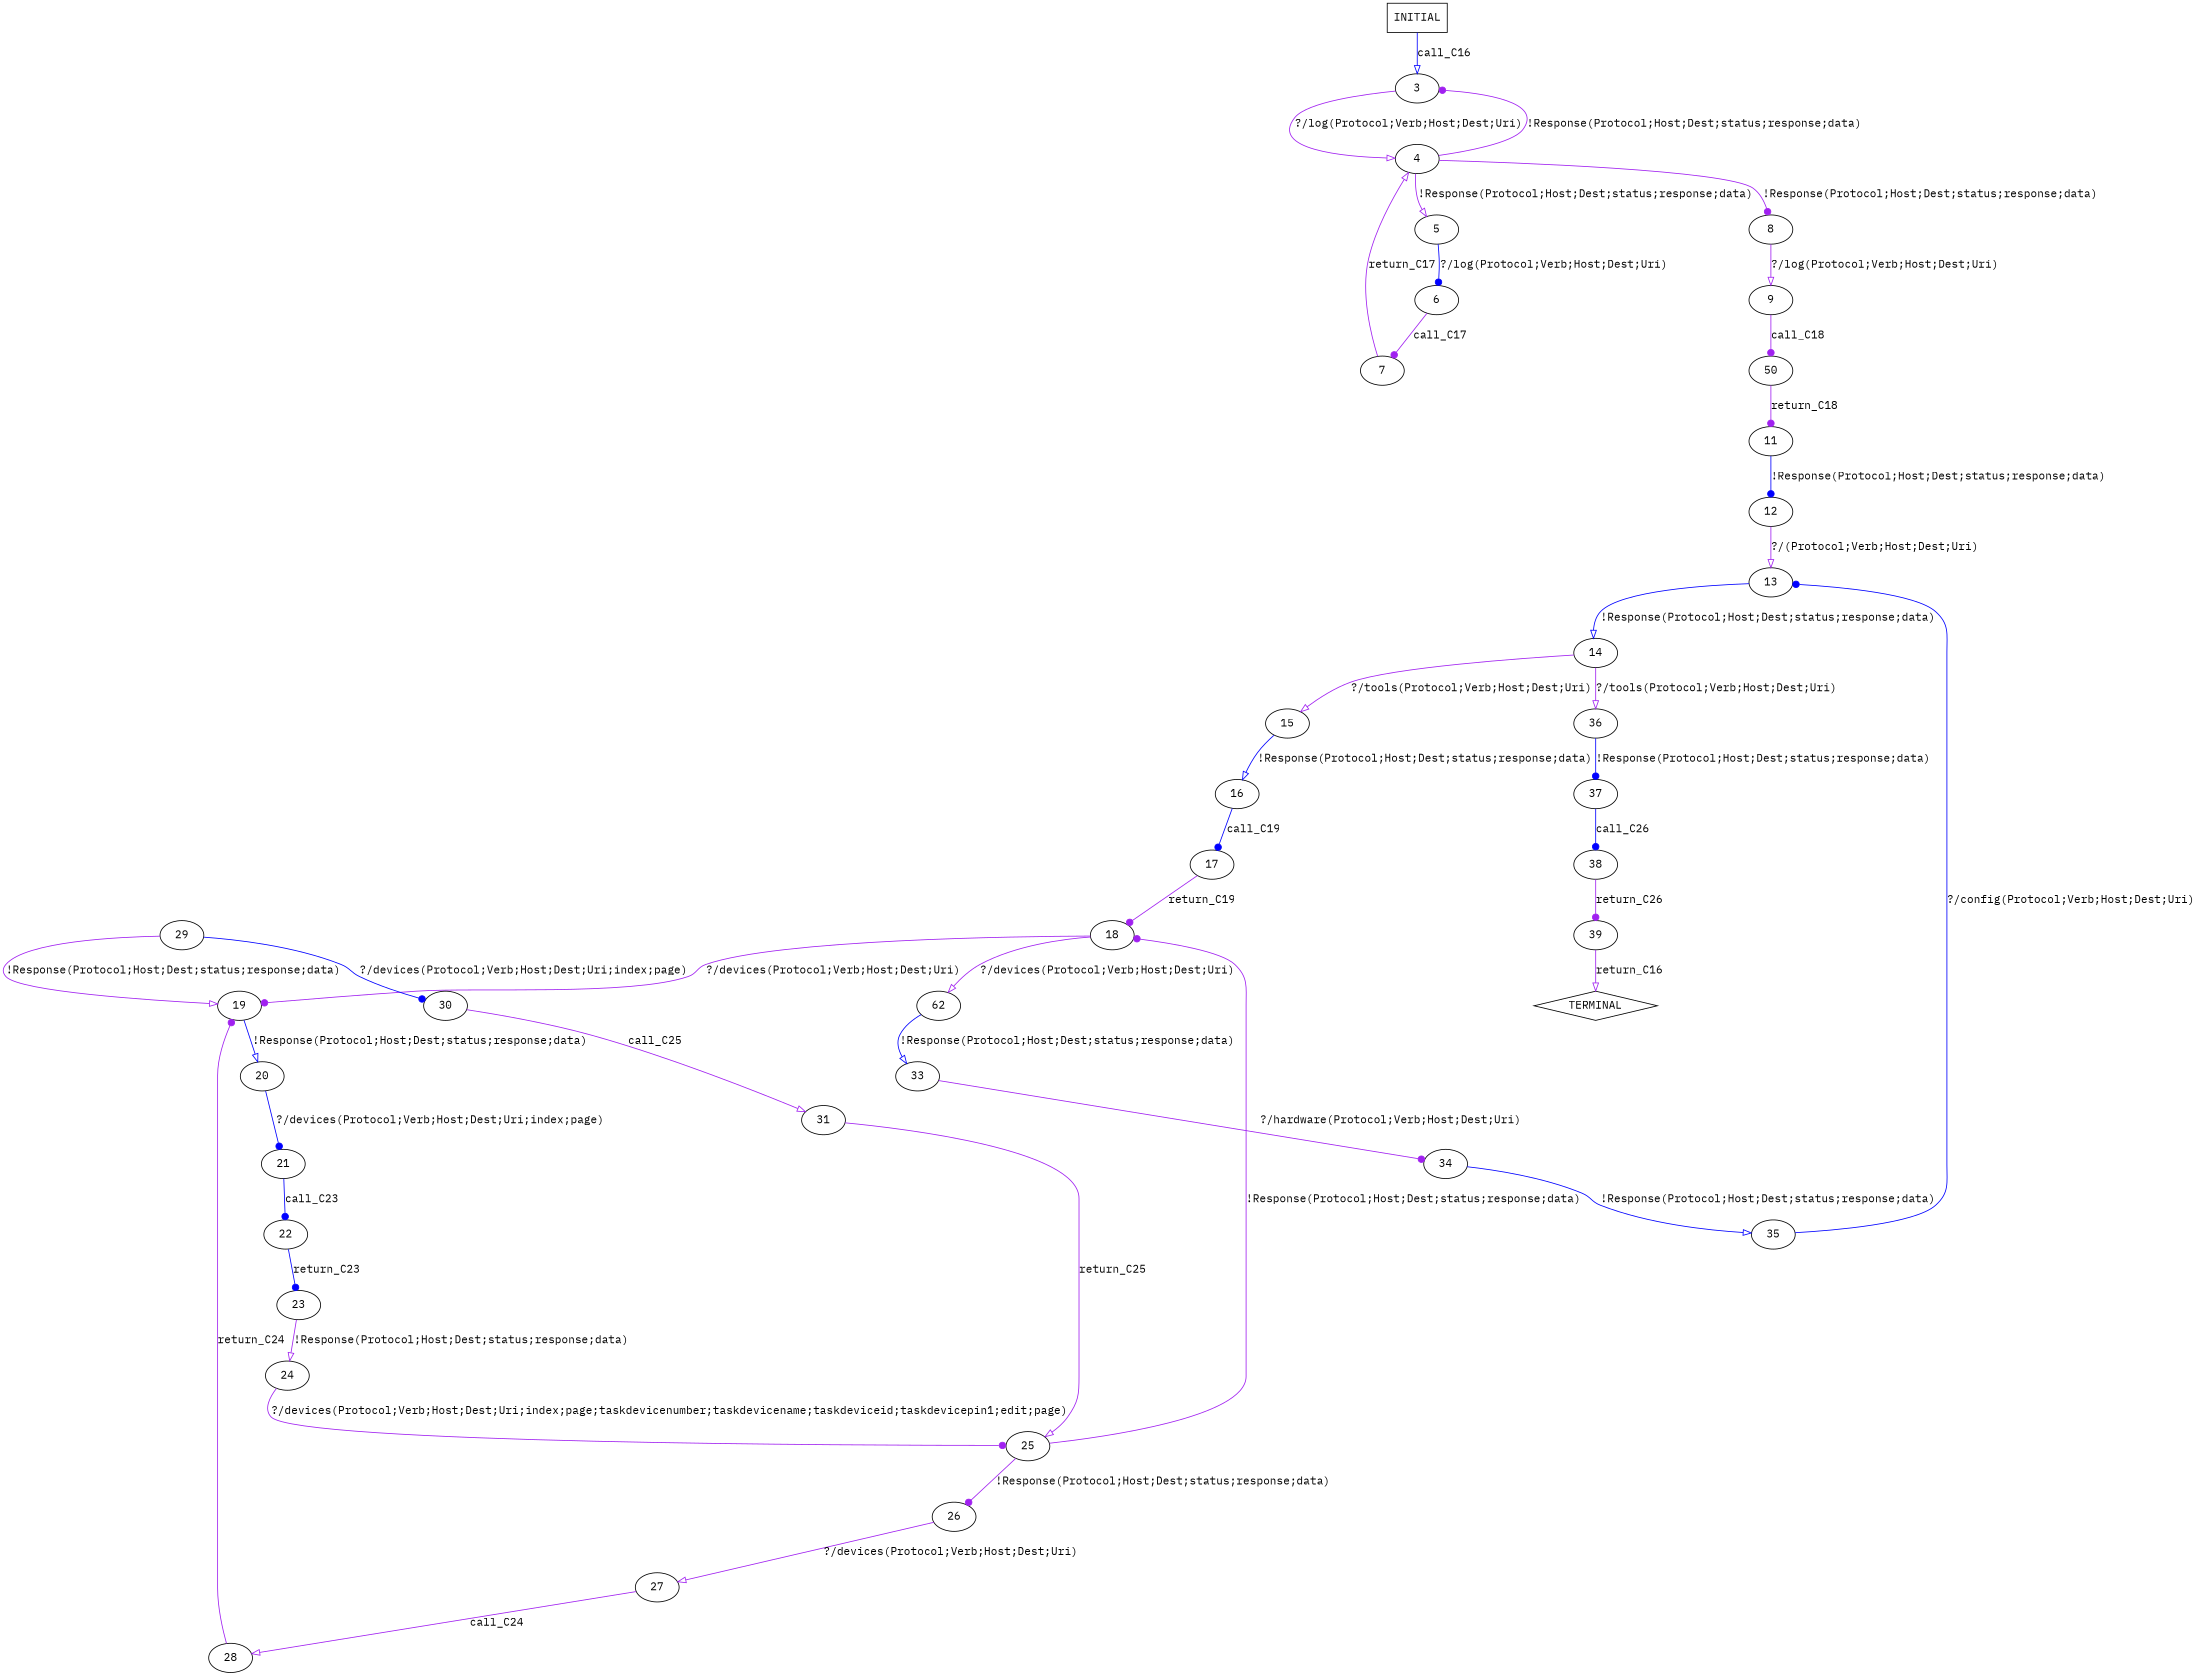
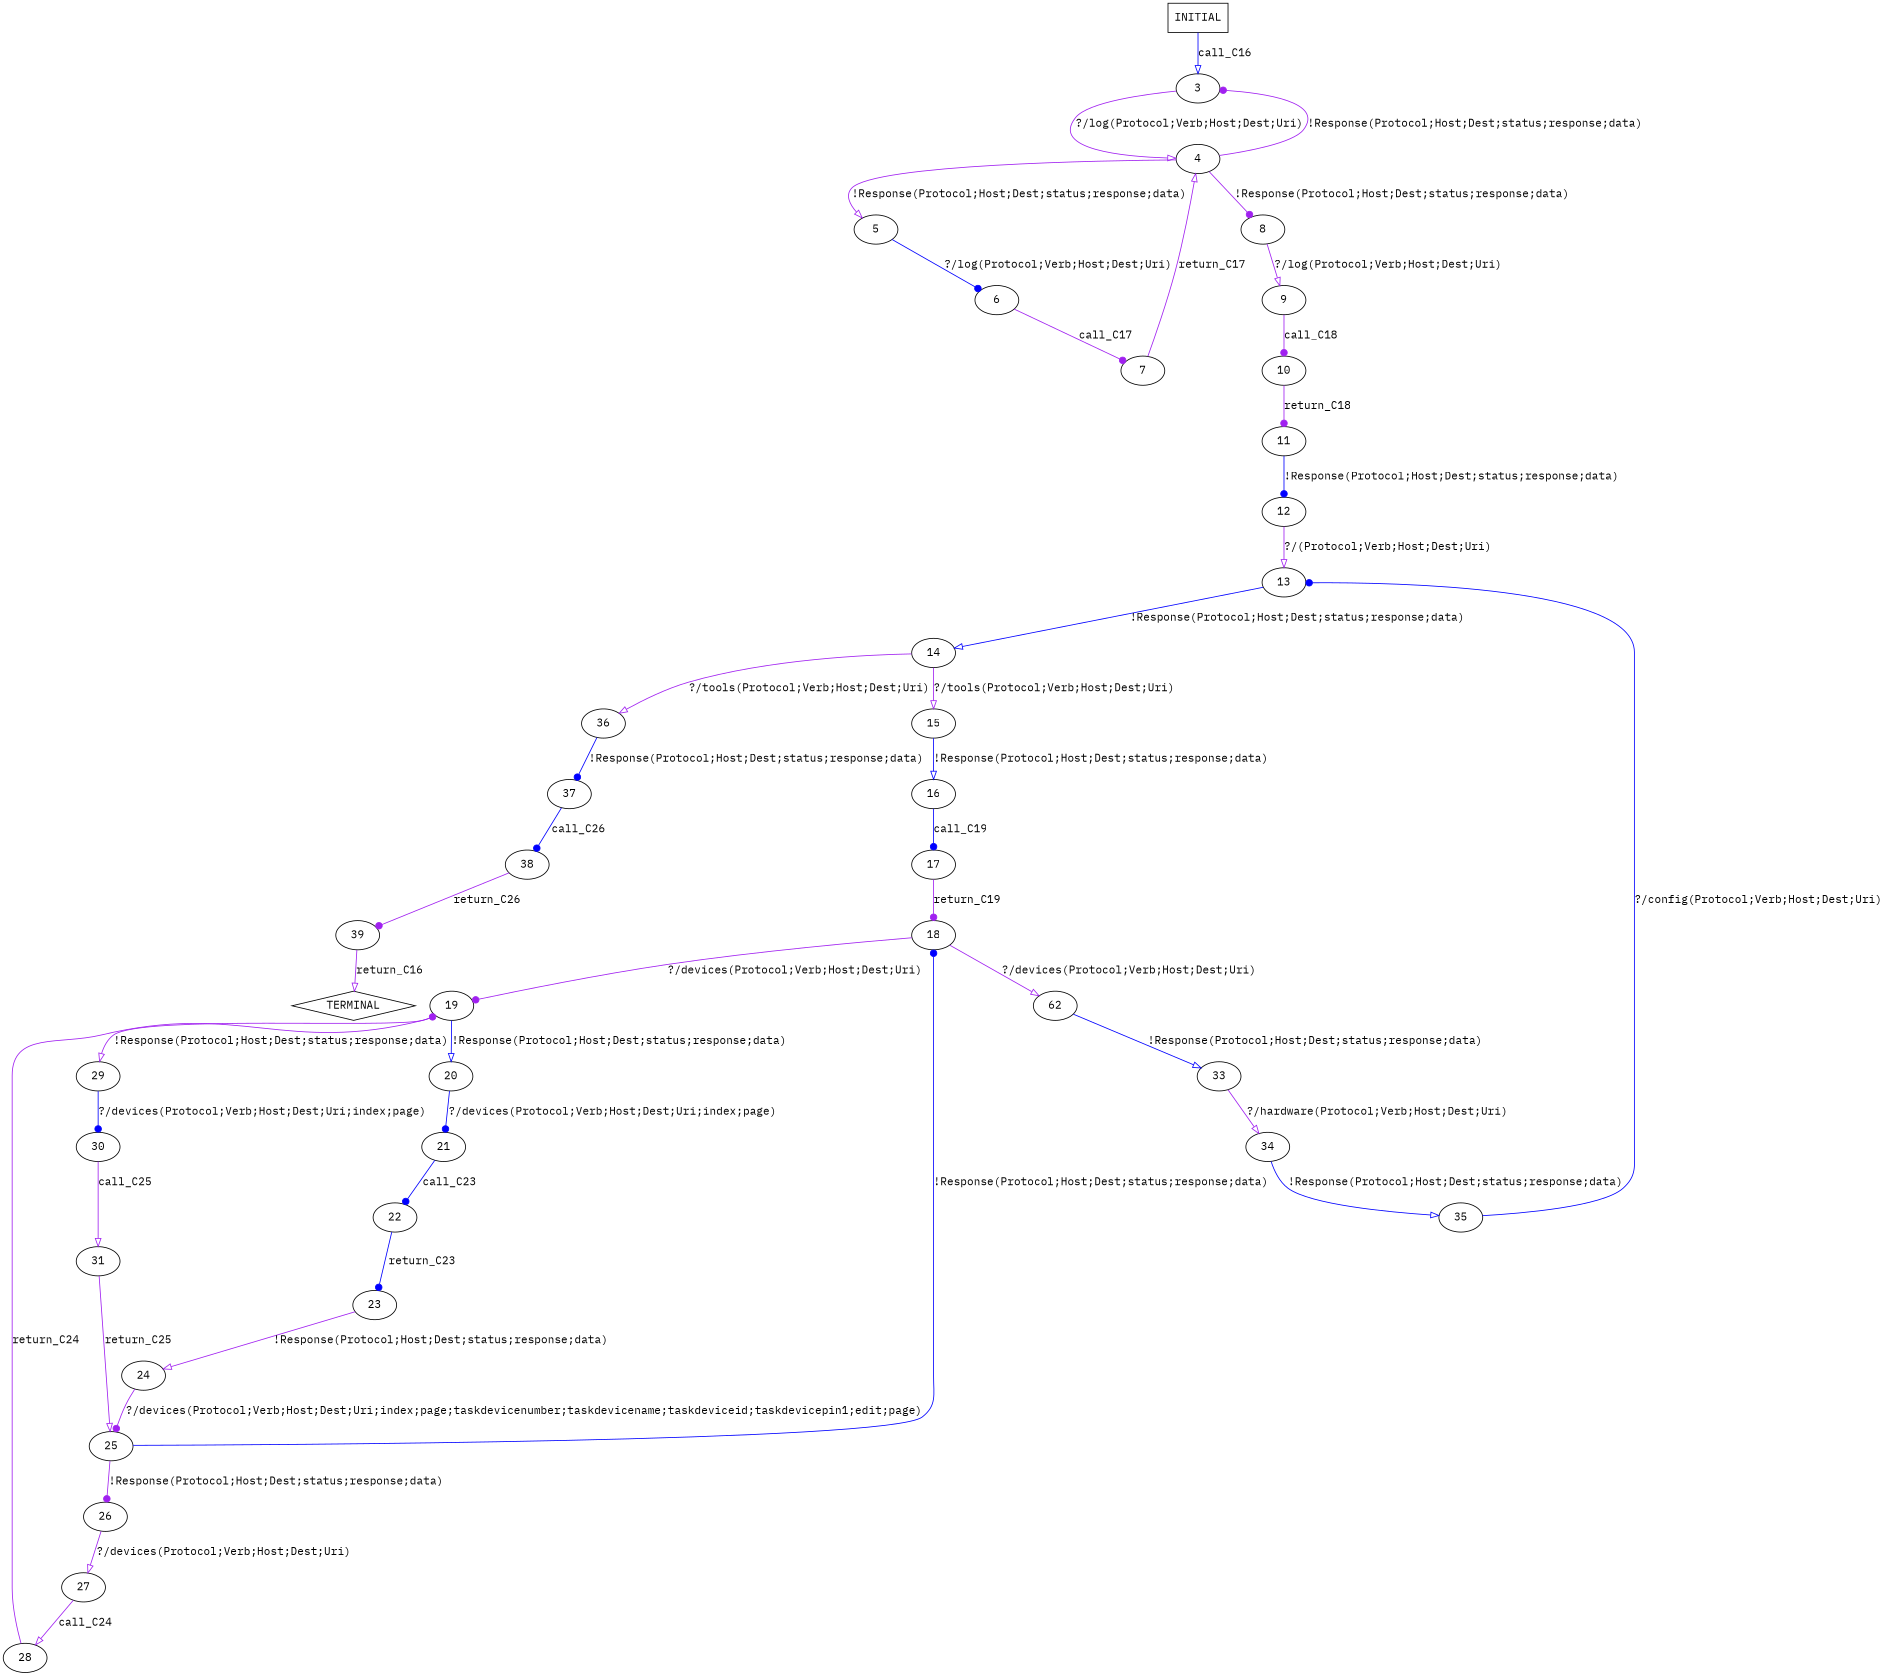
  digraph {
    fontname="IBM Plex Mono"
    node [fontname="IBM Plex Mono"]
    edge [arrowhead=onormal color=purple fontname="IBM Plex Mono"]
    n1 [label=INITIAL shape=box]
    n2 [label=3]
    n3 [label=4]
    n4 [label=TERMINAL shape=diamond]
    n5 [label=5]
    n6 [label=8]
    n7 [label=6]
    n8 [label=9]
    n9 [label=7]
-   n10 [label=50]
+   n10 [label=10]
    n11 [label=11]
    n12 [label=12]
    n13 [label=13]
    n14 [label=14]
    n15 [label=15]
    n16 [label=36]
    n17 [label=16]
    n18 [label=37]
    n19 [label=17]
    n20 [label=18]
    n21 [label=19]
    n22 [label=62]
    n23 [label=20]
    n24 [label=29]
    n25 [label=33]
    n26 [label=21]
    n27 [label=30]
    n28 [label=22]
    n29 [label=23]
    n30 [label=24]
    n31 [label=25]
    n32 [label=26]
    n33 [label=27]
    n34 [label=28]
    n35 [label=31]
    n36 [label=34]
    n37 [label=35]
    n38 [label=38]
    n39 [label=39]
    n1 -> n2 [color=blue label=call_C16]
    n2 -> n3 [label="?/log(Protocol;Verb;Host;Dest;Uri)"]
    n3 -> n2 [arrowhead=dot label="!Response(Protocol;Host;Dest;status;response;data)"]
    n3 -> n5 [label="!Response(Protocol;Host;Dest;status;response;data)"]
    n3 -> n6 [arrowhead=dot label="!Response(Protocol;Host;Dest;status;response;data)"]
    n5 -> n7 [arrowhead=dot color=blue label="?/log(Protocol;Verb;Host;Dest;Uri)"]
    n6 -> n8 [label="?/log(Protocol;Verb;Host;Dest;Uri)"]
    n7 -> n9 [arrowhead=dot label=call_C17]
    n8 -> n10 [arrowhead=dot label=call_C18]
    n9 -> n3 [label=return_C17]
    n10 -> n11 [arrowhead=dot label=return_C18]
    n11 -> n12 [arrowhead=dot color=blue label="!Response(Protocol;Host;Dest;status;response;data)"]
    n12 -> n13 [label="?/(Protocol;Verb;Host;Dest;Uri)"]
    n13 -> n14 [color=blue label="!Response(Protocol;Host;Dest;status;response;data)"]
    n14 -> n15 [label="?/tools(Protocol;Verb;Host;Dest;Uri)"]
    n14 -> n16 [label="?/tools(Protocol;Verb;Host;Dest;Uri)"]
    n15 -> n17 [color=blue label="!Response(Protocol;Host;Dest;status;response;data)"]
    n16 -> n18 [arrowhead=dot color=blue label="!Response(Protocol;Host;Dest;status;response;data)"]
    n17 -> n19 [arrowhead=dot color=blue label=call_C19]
    n18 -> n38 [arrowhead=dot color=blue label=call_C26]
    n19 -> n20 [arrowhead=dot label=return_C19]
    n20 -> n21 [arrowhead=dot label="?/devices(Protocol;Verb;Host;Dest;Uri)"]
    n20 -> n22 [label="?/devices(Protocol;Verb;Host;Dest;Uri)"]
    n21 -> n23 [color=blue label="!Response(Protocol;Host;Dest;status;response;data)"]
-   n24 -> n21 [label="!Response(Protocol;Host;Dest;status;response;data)"]
+   n21 -> n24 [label="!Response(Protocol;Host;Dest;status;response;data)"]
    n22 -> n25 [color=blue label="!Response(Protocol;Host;Dest;status;response;data)"]
    n23 -> n26 [arrowhead=dot color=blue label="?/devices(Protocol;Verb;Host;Dest;Uri;index;page)"]
    n24 -> n27 [arrowhead=dot color=blue label="?/devices(Protocol;Verb;Host;Dest;Uri;index;page)"]
-   n25 -> n36 [arrowhead=dot label="?/hardware(Protocol;Verb;Host;Dest;Uri)"]
+   n25 -> n36 [label="?/hardware(Protocol;Verb;Host;Dest;Uri)"]
    n26 -> n28 [arrowhead=dot color=blue label=call_C23]
    n27 -> n35 [label=call_C25]
    n28 -> n29 [arrowhead=dot color=blue label=return_C23]
    n29 -> n30 [label="!Response(Protocol;Host;Dest;status;response;data)"]
    n30 -> n31 [arrowhead=dot label="?/devices(Protocol;Verb;Host;Dest;Uri;index;page;taskdevicenumber;taskdevicename;taskdeviceid;taskdevicepin1;edit;page)"]
-   n31 -> n20 [arrowhead=dot label="!Response(Protocol;Host;Dest;status;response;data)"]
+   n31 -> n20 [arrowhead=dot color=blue label="!Response(Protocol;Host;Dest;status;response;data)"]
    n31 -> n32 [arrowhead=dot label="!Response(Protocol;Host;Dest;status;response;data)"]
    n32 -> n33 [label="?/devices(Protocol;Verb;Host;Dest;Uri)"]
    n33 -> n34 [label=call_C24]
    n34 -> n21 [arrowhead=dot label=return_C24]
    n35 -> n31 [label=return_C25]
    n36 -> n37 [color=blue label="!Response(Protocol;Host;Dest;status;response;data)"]
    n37 -> n13 [arrowhead=dot color=blue label="?/config(Protocol;Verb;Host;Dest;Uri)"]
    n38 -> n39 [arrowhead=dot label=return_C26]
    n39 -> n4 [label=return_C16]
  }
